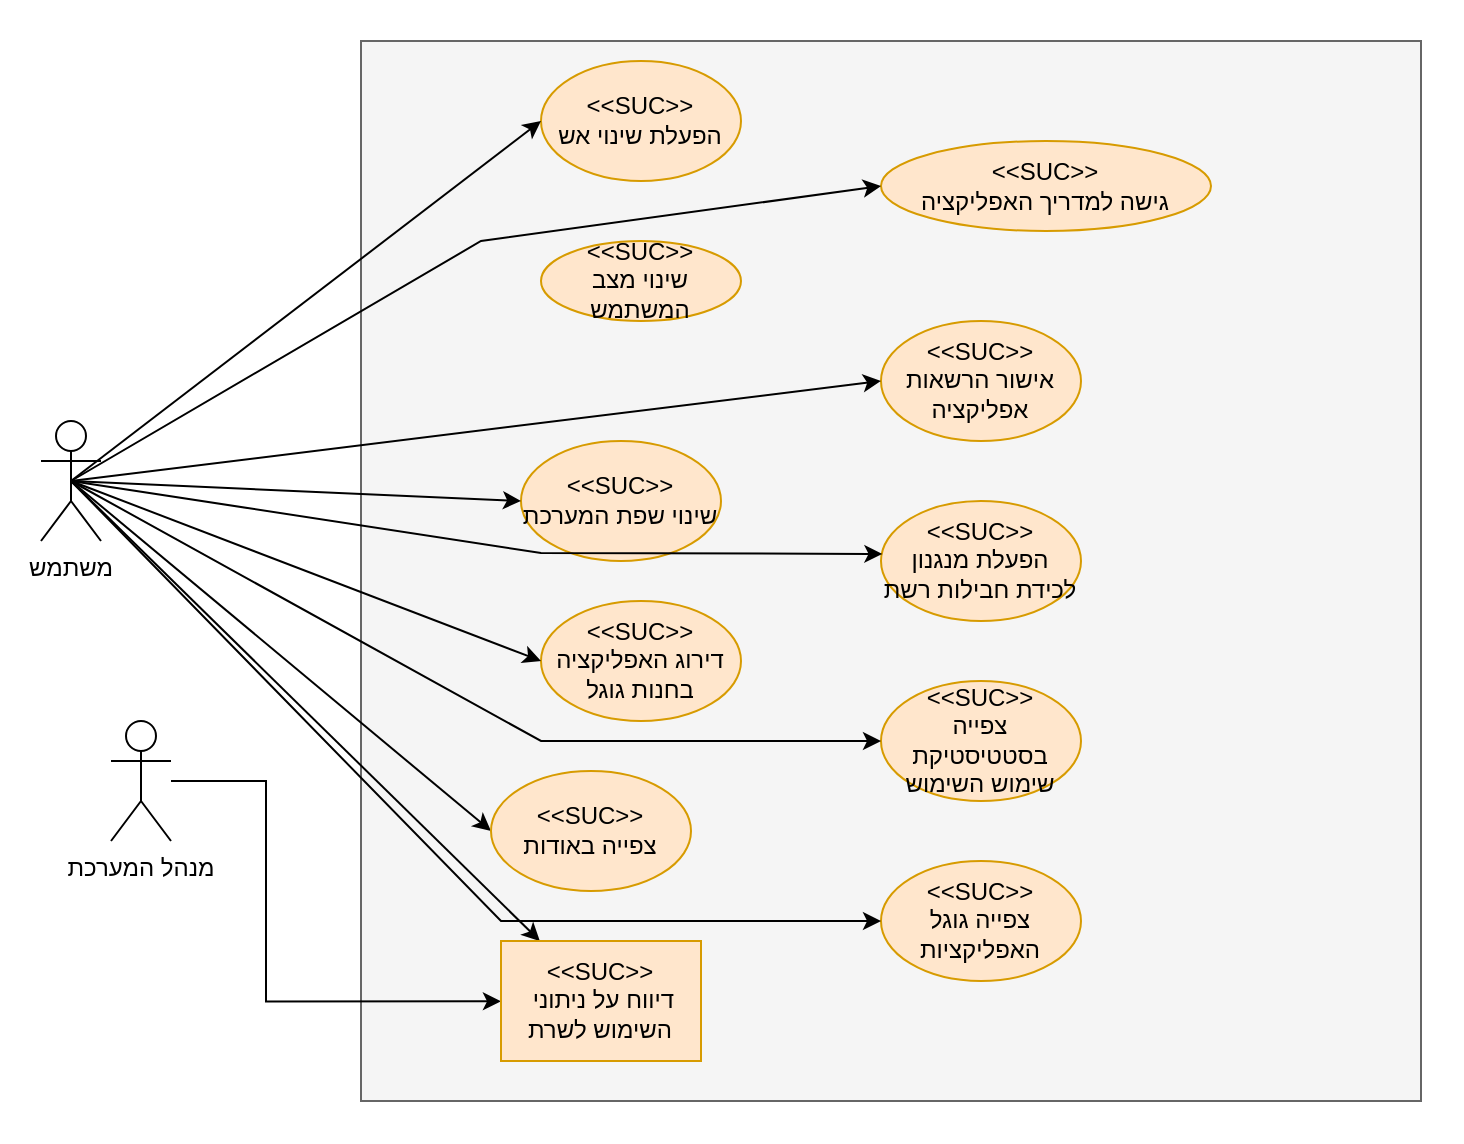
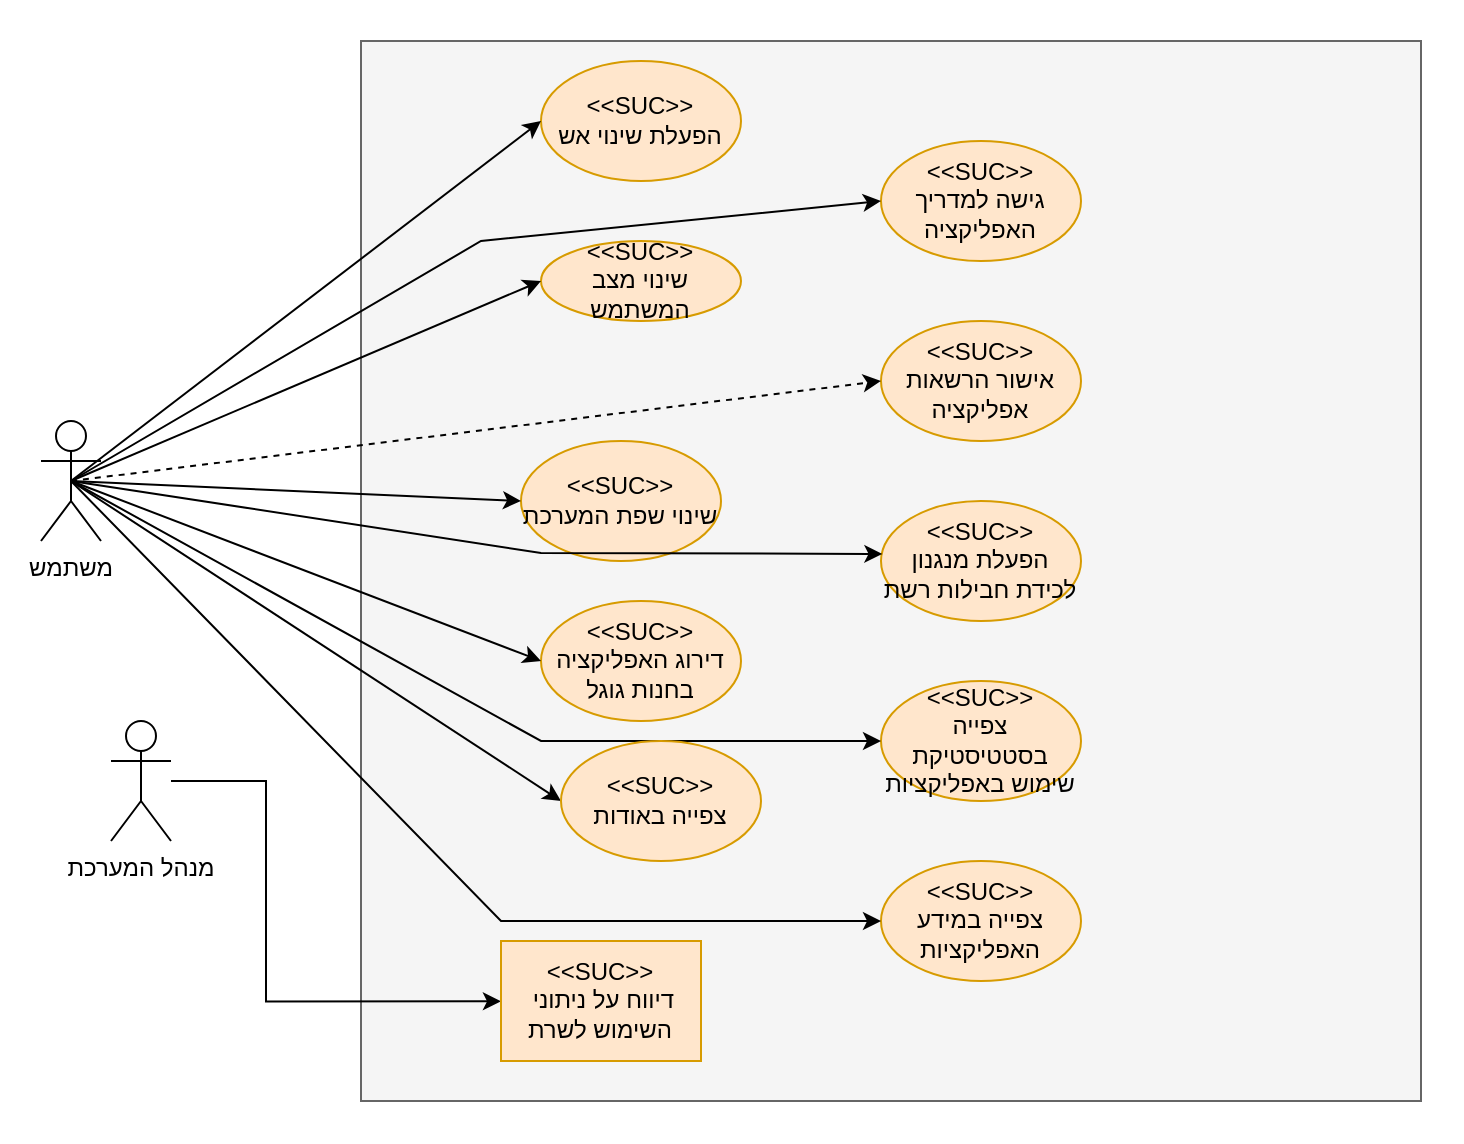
  <mxCell id="0" />
  <mxCell id="1" parent="0" />
  <mxCell id="2" value="" style="whiteSpace=wrap;html=1;aspect=fixed;fillColor=#f5f5f5;fontColor=#333333;strokeColor=#666666;" parent="1" vertex="1"><mxGeometry x="180" y="20" width="530" height="530" as="geometry" /></mxCell>
  <mxCell id="3" value="משתמש" style="shape=umlActor;verticalLabelPosition=bottom;verticalAlign=top;html=1;outlineConnect=0;" parent="1" vertex="1"><mxGeometry x="20" y="210" width="30" height="60" as="geometry" /></mxCell>
  <mxCell id="4" value="&lt;font style=&quot;font-size: 12px&quot;&gt;&amp;lt;&amp;lt;SUC&amp;gt;&amp;gt;&lt;br&gt;הפעלת שינוי אש&lt;/font&gt;" style="ellipse;whiteSpace=wrap;html=1;fillColor=#ffe6cc;strokeColor=#d79b00;" parent="1" vertex="1"><mxGeometry x="270" y="30" width="100" height="60" as="geometry" /></mxCell>
  <mxCell id="5" value="&lt;font style=&quot;font-size: 12px&quot;&gt;&amp;lt;&amp;lt;SUC&amp;gt;&amp;gt;&lt;br&gt;שינוי מצב המשתמש&lt;br&gt;&lt;/font&gt;" style="ellipse;whiteSpace=wrap;html=1;fillColor=#ffe6cc;strokeColor=#d79b00;" parent="1" vertex="1"><mxGeometry x="270" y="120" width="100" height="40" as="geometry" /></mxCell>
  <mxCell id="6" value="&lt;font style=&quot;font-size: 12px&quot;&gt;&amp;lt;&amp;lt;SUC&amp;gt;&amp;gt;&lt;br&gt;שינוי שפת המערכת&lt;br&gt;&lt;/font&gt;" style="ellipse;whiteSpace=wrap;html=1;fillColor=#ffe6cc;strokeColor=#d79b00;" parent="1" vertex="1"><mxGeometry x="260" y="220" width="100" height="60" as="geometry" /></mxCell>
  <mxCell id="7" value="&lt;font style=&quot;font-size: 12px&quot;&gt;&amp;lt;&amp;lt;SUC&amp;gt;&amp;gt;&lt;br&gt;דירוג האפליקציה בחנות גוגל&lt;br&gt;&lt;/font&gt;" style="ellipse;whiteSpace=wrap;html=1;fillColor=#ffe6cc;strokeColor=#d79b00;" parent="1" vertex="1"><mxGeometry x="270" y="300" width="100" height="60" as="geometry" /></mxCell>
- <mxCell id="8" value="&lt;font style=&quot;font-size: 12px&quot;&gt;&amp;lt;&amp;lt;SUC&amp;gt;&amp;gt;&lt;br&gt;גישה למדריך האפליקציה&lt;br&gt;&lt;/font&gt;" style="ellipse;whiteSpace=wrap;html=1;fillColor=#ffe6cc;strokeColor=#d79b00;" parent="1" vertex="1"><mxGeometry x="440" y="70" width="165" height="45" as="geometry" /></mxCell>
+ <mxCell id="8" value="&lt;font style=&quot;font-size: 12px&quot;&gt;&amp;lt;&amp;lt;SUC&amp;gt;&amp;gt;&lt;br&gt;גישה למדריך האפליקציה&lt;br&gt;&lt;/font&gt;" style="ellipse;whiteSpace=wrap;html=1;fillColor=#ffe6cc;strokeColor=#d79b00;" parent="1" vertex="1"><mxGeometry x="440" y="70" width="100" height="60" as="geometry" /></mxCell>
  <mxCell id="9" value="&lt;font style=&quot;font-size: 12px&quot;&gt;&amp;lt;&amp;lt;SUC&amp;gt;&amp;gt;&lt;br&gt;אישור הרשאות אפליקציה&lt;br&gt;&lt;/font&gt;" style="ellipse;whiteSpace=wrap;html=1;fillColor=#ffe6cc;strokeColor=#d79b00;" parent="1" vertex="1"><mxGeometry x="440" y="160" width="100" height="60" as="geometry" /></mxCell>
  <mxCell id="10" value="&lt;font style=&quot;font-size: 12px&quot;&gt;&amp;lt;&amp;lt;SUC&amp;gt;&amp;gt;&lt;br&gt;הפעלת מנגנון לכידת חבילות רשת&lt;br&gt;&lt;/font&gt;" style="ellipse;whiteSpace=wrap;html=1;fillColor=#ffe6cc;strokeColor=#d79b00;" parent="1" vertex="1"><mxGeometry x="440" y="250" width="100" height="60" as="geometry" /></mxCell>
- <mxCell id="11" value="&lt;font style=&quot;font-size: 12px&quot;&gt;&amp;lt;&amp;lt;SUC&amp;gt;&amp;gt;&lt;br&gt;צפייה בסטטיסטיקת שימוש השימוש&lt;br&gt;&lt;/font&gt;" style="ellipse;whiteSpace=wrap;html=1;fillColor=#ffe6cc;strokeColor=#d79b00;" parent="1" vertex="1"><mxGeometry x="440" y="340" width="100" height="60" as="geometry" /></mxCell>
- <mxCell id="12" value="&lt;font style=&quot;font-size: 12px&quot;&gt;&amp;lt;&amp;lt;SUC&amp;gt;&amp;gt;&lt;br&gt;צפייה גוגל האפליקציות&lt;br&gt;&lt;/font&gt;" style="ellipse;whiteSpace=wrap;html=1;fillColor=#ffe6cc;strokeColor=#d79b00;" parent="1" vertex="1"><mxGeometry x="440" y="430" width="100" height="60" as="geometry" /></mxCell>
+ <mxCell id="11" value="&lt;font style=&quot;font-size: 12px&quot;&gt;&amp;lt;&amp;lt;SUC&amp;gt;&amp;gt;&lt;br&gt;צפייה בסטטיסטיקת שימוש באפליקציות&lt;br&gt;&lt;/font&gt;" style="ellipse;whiteSpace=wrap;html=1;fillColor=#ffe6cc;strokeColor=#d79b00;" parent="1" vertex="1"><mxGeometry x="440" y="340" width="100" height="60" as="geometry" /></mxCell>
+ <mxCell id="12" value="&lt;font style=&quot;font-size: 12px&quot;&gt;&amp;lt;&amp;lt;SUC&amp;gt;&amp;gt;&lt;br&gt;צפייה במידע האפליקציות&lt;br&gt;&lt;/font&gt;" style="ellipse;whiteSpace=wrap;html=1;fillColor=#ffe6cc;strokeColor=#d79b00;" parent="1" vertex="1"><mxGeometry x="440" y="430" width="100" height="60" as="geometry" /></mxCell>
  <mxCell id="13" value="" style="endArrow=classic;html=1;rounded=0;fontFamily=Helvetica;fontSize=12;exitX=0.5;exitY=0.5;exitDx=0;exitDy=0;exitPerimeter=0;entryX=0;entryY=0.5;entryDx=0;entryDy=0;" parent="1" source="3" target="4" edge="1"><mxGeometry width="50" height="50" relative="1" as="geometry"><mxPoint x="360" y="260" as="sourcePoint" /><mxPoint x="390" y="240" as="targetPoint" /></mxGeometry></mxCell>
- <mxCell id="14" value="" style="endArrow=classic;html=1;rounded=0;fontFamily=Helvetica;fontSize=12;exitX=0.5;exitY=0.5;exitDx=0;exitDy=0;exitPerimeter=0;" parent="1" source="3" target="25" edge="1"><mxGeometry width="50" height="50" relative="1" as="geometry"><mxPoint x="45" y="250" as="sourcePoint" /><mxPoint x="280" y="70" as="targetPoint" /></mxGeometry></mxCell>
+ <mxCell id="14" value="" style="endArrow=classic;html=1;rounded=0;fontFamily=Helvetica;fontSize=12;exitX=0.5;exitY=0.5;exitDx=0;exitDy=0;exitPerimeter=0;entryX=0;entryY=0.5;entryDx=0;entryDy=0;" parent="1" source="3" target="5" edge="1"><mxGeometry width="50" height="50" relative="1" as="geometry"><mxPoint x="45" y="250" as="sourcePoint" /><mxPoint x="280" y="70" as="targetPoint" /></mxGeometry></mxCell>
  <mxCell id="15" value="" style="endArrow=classic;html=1;rounded=0;fontFamily=Helvetica;fontSize=12;entryX=0;entryY=0.5;entryDx=0;entryDy=0;exitX=0.5;exitY=0.5;exitDx=0;exitDy=0;exitPerimeter=0;" parent="1" source="3" target="6" edge="1"><mxGeometry width="50" height="50" relative="1" as="geometry"><mxPoint x="70" y="240" as="sourcePoint" /><mxPoint x="280" y="160" as="targetPoint" /></mxGeometry></mxCell>
  <mxCell id="16" value="" style="endArrow=classic;html=1;rounded=0;fontFamily=Helvetica;fontSize=12;exitX=0.5;exitY=0.5;exitDx=0;exitDy=0;exitPerimeter=0;entryX=0;entryY=0.5;entryDx=0;entryDy=0;" parent="1" source="3" target="7" edge="1"><mxGeometry width="50" height="50" relative="1" as="geometry"><mxPoint x="50" y="250" as="sourcePoint" /><mxPoint x="280" y="250" as="targetPoint" /></mxGeometry></mxCell>
  <mxCell id="17" value="" style="endArrow=classic;html=1;rounded=0;fontFamily=Helvetica;fontSize=12;exitX=0.5;exitY=0.5;exitDx=0;exitDy=0;exitPerimeter=0;entryX=0;entryY=0.5;entryDx=0;entryDy=0;" parent="1" source="3" target="26" edge="1"><mxGeometry width="50" height="50" relative="1" as="geometry"><mxPoint x="45" y="250" as="sourcePoint" /><mxPoint x="280" y="340" as="targetPoint" /></mxGeometry></mxCell>
  <mxCell id="18" value="" style="endArrow=classic;html=1;rounded=0;fontFamily=Helvetica;fontSize=12;exitX=0.5;exitY=0.5;exitDx=0;exitDy=0;exitPerimeter=0;entryX=0;entryY=0.5;entryDx=0;entryDy=0;" parent="1" source="3" target="8" edge="1"><mxGeometry width="50" height="50" relative="1" as="geometry"><mxPoint x="45" y="250" as="sourcePoint" /><mxPoint x="280" y="160" as="targetPoint" /><Array as="points"><mxPoint x="240" y="120" /></Array></mxGeometry></mxCell>
- <mxCell id="19" value="" style="endArrow=classic;html=1;rounded=0;fontFamily=Helvetica;fontSize=12;exitX=0.5;exitY=0.5;exitDx=0;exitDy=0;exitPerimeter=0;entryX=0;entryY=0.5;entryDx=0;entryDy=0;" parent="1" source="3" target="9" edge="1"><mxGeometry width="50" height="50" relative="1" as="geometry"><mxPoint x="45" y="250" as="sourcePoint" /><mxPoint x="280" y="70" as="targetPoint" /></mxGeometry></mxCell>
+ <mxCell id="19" value="" style="endArrow=classic;html=1;rounded=0;fontFamily=Helvetica;fontSize=12;exitX=0.5;exitY=0.5;exitDx=0;exitDy=0;exitPerimeter=0;entryX=0;entryY=0.5;entryDx=0;entryDy=0;dashed=1;" parent="1" source="3" target="9" edge="1"><mxGeometry width="50" height="50" relative="1" as="geometry"><mxPoint x="45" y="250" as="sourcePoint" /><mxPoint x="280" y="70" as="targetPoint" /></mxGeometry></mxCell>
  <mxCell id="20" value="" style="endArrow=classic;html=1;rounded=0;fontFamily=Helvetica;fontSize=12;exitX=0.5;exitY=0.5;exitDx=0;exitDy=0;exitPerimeter=0;entryX=0.007;entryY=0.441;entryDx=0;entryDy=0;entryPerimeter=0;" parent="1" source="3" target="10" edge="1"><mxGeometry width="50" height="50" relative="1" as="geometry"><mxPoint x="45" y="250" as="sourcePoint" /><mxPoint x="450" y="200" as="targetPoint" /><Array as="points"><mxPoint x="270" y="276" /></Array></mxGeometry></mxCell>
  <mxCell id="21" value="" style="endArrow=classic;html=1;rounded=0;fontFamily=Helvetica;fontSize=12;exitX=0.5;exitY=0.5;exitDx=0;exitDy=0;exitPerimeter=0;entryX=0;entryY=0.5;entryDx=0;entryDy=0;" parent="1" source="3" target="11" edge="1"><mxGeometry width="50" height="50" relative="1" as="geometry"><mxPoint x="45" y="250" as="sourcePoint" /><mxPoint x="450" y="200" as="targetPoint" /><Array as="points"><mxPoint x="270" y="370" /></Array></mxGeometry></mxCell>
  <mxCell id="22" value="" style="endArrow=classic;html=1;rounded=0;fontFamily=Helvetica;fontSize=12;exitX=0.5;exitY=0.5;exitDx=0;exitDy=0;exitPerimeter=0;entryX=0;entryY=0.5;entryDx=0;entryDy=0;" parent="1" source="3" target="12" edge="1"><mxGeometry width="50" height="50" relative="1" as="geometry"><mxPoint x="45" y="250" as="sourcePoint" /><mxPoint x="280" y="430" as="targetPoint" /><Array as="points"><mxPoint x="250" y="460" /></Array></mxGeometry></mxCell>
  <mxCell id="23" style="edgeStyle=orthogonalEdgeStyle;rounded=0;orthogonalLoop=1;jettySize=auto;html=1;entryX=0.132;entryY=0.906;entryDx=0;entryDy=0;entryPerimeter=0;" parent="1" source="24" target="2" edge="1"><mxGeometry relative="1" as="geometry" /></mxCell>
  <mxCell id="24" value="מנהל המערכת" style="shape=umlActor;verticalLabelPosition=bottom;verticalAlign=top;html=1;outlineConnect=0;" parent="1" vertex="1"><mxGeometry x="55" y="360" width="30" height="60" as="geometry" /></mxCell>
  <mxCell id="25" value="&lt;font style=&quot;font-size: 12px&quot;&gt;&amp;lt;&amp;lt;SUC&amp;gt;&amp;gt;&lt;br&gt;&amp;nbsp;דיווח על ניתוני השימוש לשרת&lt;br&gt;&lt;/font&gt;" style="whiteSpace=wrap;html=1;fillColor=#ffe6cc;strokeColor=#d79b00;rounded=0;" parent="1" vertex="1"><mxGeometry x="250" y="470" width="100" height="60" as="geometry" /></mxCell>
- <mxCell id="26" value="&lt;font style=&quot;font-size: 12px&quot;&gt;&amp;lt;&amp;lt;SUC&amp;gt;&amp;gt;&lt;br&gt;צפייה באודות&lt;br&gt;&lt;/font&gt;" style="ellipse;whiteSpace=wrap;html=1;fillColor=#ffe6cc;strokeColor=#d79b00;" parent="1" vertex="1"><mxGeometry x="245" y="385" width="100" height="60" as="geometry" /></mxCell>
+ <mxCell id="26" value="&lt;font style=&quot;font-size: 12px&quot;&gt;&amp;lt;&amp;lt;SUC&amp;gt;&amp;gt;&lt;br&gt;צפייה באודות&lt;br&gt;&lt;/font&gt;" style="ellipse;whiteSpace=wrap;html=1;fillColor=#ffe6cc;strokeColor=#d79b00;" parent="1" vertex="1"><mxGeometry x="280" y="370" width="100" height="60" as="geometry" /></mxCell>
